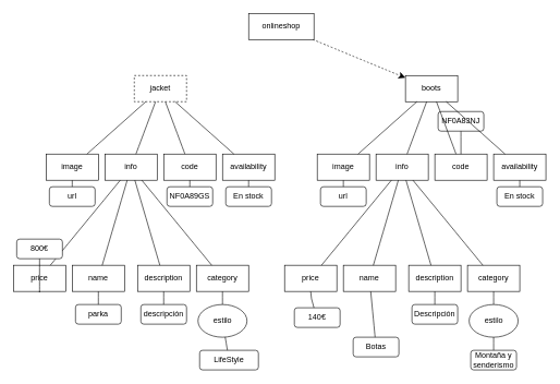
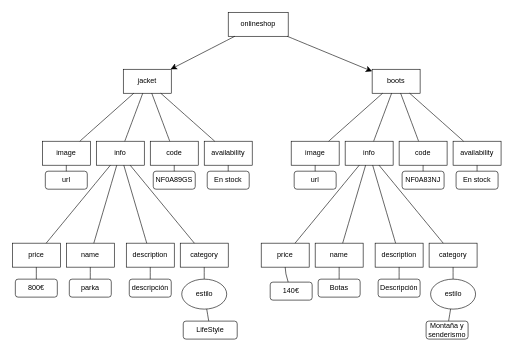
  <mxCell id="0" />
  <mxCell id="1" parent="0" />
  <mxCell id="2" value="onlineshop" style="rounded=0;whiteSpace=wrap;html=1;" vertex="1" parent="1"><mxGeometry x="380" y="20" width="100" height="40" as="geometry" /></mxCell>
- <mxCell id="4" value="" style="endArrow=classic;html=1;rounded=0;fontSize=12;startSize=8;endSize=8;curved=1;dashed=1;" edge="1" parent="1" source="2" target="6"><mxGeometry width="50" height="50" relative="1" as="geometry"><mxPoint x="380" y="185" as="sourcePoint" /><mxPoint x="450" y="115" as="targetPoint" /></mxGeometry></mxCell>
- <mxCell id="5" value="jacket" style="rounded=0;whiteSpace=wrap;html=1;dashed=1;" vertex="1" parent="1"><mxGeometry x="205" y="115" width="80" height="40" as="geometry" /></mxCell>
+ <mxCell id="3" value="" style="endArrow=classic;html=1;rounded=0;fontSize=12;startSize=8;endSize=8;curved=1;" edge="1" parent="1" source="2" target="5"><mxGeometry width="50" height="50" relative="1" as="geometry"><mxPoint x="380" y="185" as="sourcePoint" /><mxPoint x="330" y="115" as="targetPoint" /></mxGeometry></mxCell>
+ <mxCell id="4" value="" style="endArrow=classic;html=1;rounded=0;fontSize=12;startSize=8;endSize=8;curved=1;" edge="1" parent="1" source="2" target="6"><mxGeometry width="50" height="50" relative="1" as="geometry"><mxPoint x="380" y="185" as="sourcePoint" /><mxPoint x="450" y="115" as="targetPoint" /></mxGeometry></mxCell>
+ <mxCell id="5" value="jacket" style="rounded=0;whiteSpace=wrap;html=1;" vertex="1" parent="1"><mxGeometry x="205" y="115" width="80" height="40" as="geometry" /></mxCell>
  <mxCell id="6" value="boots" style="rounded=0;whiteSpace=wrap;html=1;" vertex="1" parent="1"><mxGeometry x="620" y="115" width="80" height="40" as="geometry" /></mxCell>
  <mxCell id="7" value="category" style="rounded=0;whiteSpace=wrap;html=1;" vertex="1" parent="1"><mxGeometry x="300" y="405" width="80" height="40" as="geometry" /></mxCell>
  <mxCell id="8" value="image" style="rounded=0;whiteSpace=wrap;html=1;" vertex="1" parent="1"><mxGeometry x="70" y="235" width="80" height="40" as="geometry" /></mxCell>
  <mxCell id="9" value="availability" style="rounded=0;whiteSpace=wrap;html=1;" vertex="1" parent="1"><mxGeometry x="340" y="235" width="80" height="40" as="geometry" /></mxCell>
  <mxCell id="10" value="price" style="rounded=0;whiteSpace=wrap;html=1;" vertex="1" parent="1"><mxGeometry x="20" y="405" width="80" height="40" as="geometry" /></mxCell>
  <mxCell id="11" value="description" style="rounded=0;whiteSpace=wrap;html=1;" vertex="1" parent="1"><mxGeometry x="210" y="405" width="80" height="40" as="geometry" /></mxCell>
  <mxCell id="12" value="name" style="rounded=0;whiteSpace=wrap;html=1;" vertex="1" parent="1"><mxGeometry x="110" y="405" width="80" height="40" as="geometry" /></mxCell>
  <mxCell id="13" value="info" style="rounded=0;whiteSpace=wrap;html=1;" vertex="1" parent="1"><mxGeometry x="160" y="235" width="80" height="40" as="geometry" /></mxCell>
  <mxCell id="14" value="code" style="rounded=0;whiteSpace=wrap;html=1;" vertex="1" parent="1"><mxGeometry x="250" y="235" width="80" height="40" as="geometry" /></mxCell>
  <mxCell id="15" value="" style="endArrow=none;html=1;rounded=0;fontSize=12;startSize=8;endSize=8;curved=1;" edge="1" parent="1" source="12" target="13"><mxGeometry width="50" height="50" relative="1" as="geometry"><mxPoint x="190" y="365" as="sourcePoint" /><mxPoint x="240" y="315" as="targetPoint" /></mxGeometry></mxCell>
  <mxCell id="16" value="" style="endArrow=none;html=1;rounded=0;fontSize=12;startSize=8;endSize=8;curved=1;" edge="1" parent="1" source="10" target="13"><mxGeometry width="50" height="50" relative="1" as="geometry"><mxPoint x="166" y="415" as="sourcePoint" /><mxPoint x="204" y="285" as="targetPoint" /></mxGeometry></mxCell>
  <mxCell id="17" value="" style="endArrow=none;html=1;rounded=0;fontSize=12;startSize=8;endSize=8;curved=1;" edge="1" parent="1" source="11" target="13"><mxGeometry width="50" height="50" relative="1" as="geometry"><mxPoint x="176" y="425" as="sourcePoint" /><mxPoint x="214" y="295" as="targetPoint" /></mxGeometry></mxCell>
  <mxCell id="18" value="" style="endArrow=none;html=1;rounded=0;fontSize=12;startSize=8;endSize=8;curved=1;" edge="1" parent="1" source="7" target="13"><mxGeometry width="50" height="50" relative="1" as="geometry"><mxPoint x="186" y="435" as="sourcePoint" /><mxPoint x="224" y="305" as="targetPoint" /></mxGeometry></mxCell>
  <mxCell id="19" value="" style="endArrow=none;html=1;rounded=0;fontSize=12;startSize=8;endSize=8;curved=1;" edge="1" parent="1" source="13" target="5"><mxGeometry width="50" height="50" relative="1" as="geometry"><mxPoint x="196" y="445" as="sourcePoint" /><mxPoint x="234" y="315" as="targetPoint" /></mxGeometry></mxCell>
  <mxCell id="20" value="" style="endArrow=none;html=1;rounded=0;fontSize=12;startSize=8;endSize=8;curved=1;" edge="1" parent="1" source="14" target="5"><mxGeometry width="50" height="50" relative="1" as="geometry"><mxPoint x="206" y="455" as="sourcePoint" /><mxPoint x="244" y="325" as="targetPoint" /></mxGeometry></mxCell>
  <mxCell id="21" value="" style="endArrow=none;html=1;rounded=0;fontSize=12;startSize=8;endSize=8;curved=1;" edge="1" parent="1" source="9" target="5"><mxGeometry width="50" height="50" relative="1" as="geometry"><mxPoint x="216" y="465" as="sourcePoint" /><mxPoint x="254" y="335" as="targetPoint" /></mxGeometry></mxCell>
  <mxCell id="22" value="" style="endArrow=none;html=1;rounded=0;fontSize=12;startSize=8;endSize=8;curved=1;" edge="1" parent="1" source="8" target="5"><mxGeometry width="50" height="50" relative="1" as="geometry"><mxPoint x="226" y="475" as="sourcePoint" /><mxPoint x="264" y="345" as="targetPoint" /></mxGeometry></mxCell>
  <mxCell id="23" value="url" style="rounded=1;whiteSpace=wrap;html=1;" vertex="1" parent="1"><mxGeometry x="75" y="285" width="70" height="30" as="geometry" /></mxCell>
  <mxCell id="24" value="" style="endArrow=none;html=1;rounded=0;fontSize=12;startSize=8;endSize=8;curved=1;" edge="1" parent="1" source="23" target="8"><mxGeometry width="50" height="50" relative="1" as="geometry"><mxPoint x="180" y="285" as="sourcePoint" /><mxPoint x="230" y="235" as="targetPoint" /></mxGeometry></mxCell>
  <mxCell id="25" value="NF0A89GS" style="rounded=1;whiteSpace=wrap;html=1;" vertex="1" parent="1"><mxGeometry x="255" y="285" width="70" height="30" as="geometry" /></mxCell>
  <mxCell id="26" value="" style="endArrow=none;html=1;rounded=0;fontSize=12;startSize=8;endSize=8;curved=1;" edge="1" parent="1" source="25" target="14"><mxGeometry width="50" height="50" relative="1" as="geometry"><mxPoint x="260" y="305" as="sourcePoint" /><mxPoint x="310" y="255" as="targetPoint" /></mxGeometry></mxCell>
  <mxCell id="27" value="En stock" style="rounded=1;whiteSpace=wrap;html=1;" vertex="1" parent="1"><mxGeometry x="345" y="285" width="70" height="30" as="geometry" /></mxCell>
  <mxCell id="28" value="" style="endArrow=none;html=1;rounded=0;fontSize=12;startSize=8;endSize=8;curved=1;" edge="1" parent="1" source="27" target="9"><mxGeometry width="50" height="50" relative="1" as="geometry"><mxPoint x="290" y="305" as="sourcePoint" /><mxPoint x="340" y="255" as="targetPoint" /></mxGeometry></mxCell>
- <mxCell id="29" value="800€" style="rounded=1;whiteSpace=wrap;html=1;" vertex="1" parent="1"><mxGeometry x="25" y="365" width="70" height="30" as="geometry" /></mxCell>
+ <mxCell id="29" value="800€" style="rounded=1;whiteSpace=wrap;html=1;" vertex="1" parent="1"><mxGeometry x="25" y="465" width="70" height="30" as="geometry" /></mxCell>
  <mxCell id="30" value="parka" style="rounded=1;whiteSpace=wrap;html=1;" vertex="1" parent="1"><mxGeometry x="115" y="465" width="70" height="30" as="geometry" /></mxCell>
  <mxCell id="31" value="descripción" style="rounded=1;whiteSpace=wrap;html=1;" vertex="1" parent="1"><mxGeometry x="215" y="465" width="70" height="30" as="geometry" /></mxCell>
  <mxCell id="32" value="LifeStyle" style="rounded=1;whiteSpace=wrap;html=1;" vertex="1" parent="1"><mxGeometry x="305" y="535" width="90" height="30" as="geometry" /></mxCell>
  <mxCell id="33" value="" style="endArrow=none;html=1;rounded=0;fontSize=12;startSize=8;endSize=8;curved=1;" edge="1" parent="1" source="29" target="10"><mxGeometry width="50" height="50" relative="1" as="geometry"><mxPoint x="90" y="405" as="sourcePoint" /><mxPoint x="140" y="355" as="targetPoint" /><Array as="points"><mxPoint x="60" y="455" /></Array></mxGeometry></mxCell>
  <mxCell id="34" value="" style="endArrow=none;html=1;rounded=0;fontSize=12;startSize=8;endSize=8;curved=1;" edge="1" parent="1" source="30" target="12"><mxGeometry width="50" height="50" relative="1" as="geometry"><mxPoint x="90" y="405" as="sourcePoint" /><mxPoint x="140" y="355" as="targetPoint" /></mxGeometry></mxCell>
  <mxCell id="35" value="" style="endArrow=none;html=1;rounded=0;fontSize=12;startSize=8;endSize=8;curved=1;" edge="1" parent="1" source="31" target="11"><mxGeometry width="50" height="50" relative="1" as="geometry"><mxPoint x="90" y="405" as="sourcePoint" /><mxPoint x="140" y="355" as="targetPoint" /></mxGeometry></mxCell>
  <mxCell id="36" value="category" style="rounded=0;whiteSpace=wrap;html=1;" vertex="1" parent="1"><mxGeometry x="715" y="405" width="80" height="40" as="geometry" /></mxCell>
  <mxCell id="37" value="image" style="rounded=0;whiteSpace=wrap;html=1;" vertex="1" parent="1"><mxGeometry x="485" y="235" width="80" height="40" as="geometry" /></mxCell>
  <mxCell id="38" value="availability" style="rounded=0;whiteSpace=wrap;html=1;" vertex="1" parent="1"><mxGeometry x="755" y="235" width="80" height="40" as="geometry" /></mxCell>
  <mxCell id="39" value="price" style="rounded=0;whiteSpace=wrap;html=1;" vertex="1" parent="1"><mxGeometry x="435" y="405" width="80" height="40" as="geometry" /></mxCell>
  <mxCell id="40" value="description" style="rounded=0;whiteSpace=wrap;html=1;" vertex="1" parent="1"><mxGeometry x="625" y="405" width="80" height="40" as="geometry" /></mxCell>
  <mxCell id="41" value="name" style="rounded=0;whiteSpace=wrap;html=1;" vertex="1" parent="1"><mxGeometry x="525" y="405" width="80" height="40" as="geometry" /></mxCell>
  <mxCell id="42" value="info" style="rounded=0;whiteSpace=wrap;html=1;" vertex="1" parent="1"><mxGeometry x="575" y="235" width="80" height="40" as="geometry" /></mxCell>
  <mxCell id="43" value="code" style="rounded=0;whiteSpace=wrap;html=1;" vertex="1" parent="1"><mxGeometry x="665" y="235" width="80" height="40" as="geometry" /></mxCell>
  <mxCell id="44" value="" style="endArrow=none;html=1;rounded=0;fontSize=12;startSize=8;endSize=8;curved=1;" edge="1" parent="1" source="41" target="42"><mxGeometry width="50" height="50" relative="1" as="geometry"><mxPoint x="605" y="365" as="sourcePoint" /><mxPoint x="655" y="315" as="targetPoint" /></mxGeometry></mxCell>
  <mxCell id="45" value="" style="endArrow=none;html=1;rounded=0;fontSize=12;startSize=8;endSize=8;curved=1;" edge="1" parent="1" source="39" target="42"><mxGeometry width="50" height="50" relative="1" as="geometry"><mxPoint x="581" y="415" as="sourcePoint" /><mxPoint x="619" y="285" as="targetPoint" /></mxGeometry></mxCell>
  <mxCell id="46" value="" style="endArrow=none;html=1;rounded=0;fontSize=12;startSize=8;endSize=8;curved=1;" edge="1" parent="1" source="40" target="42"><mxGeometry width="50" height="50" relative="1" as="geometry"><mxPoint x="591" y="425" as="sourcePoint" /><mxPoint x="629" y="295" as="targetPoint" /></mxGeometry></mxCell>
  <mxCell id="47" value="" style="endArrow=none;html=1;rounded=0;fontSize=12;startSize=8;endSize=8;curved=1;" edge="1" parent="1" source="36" target="42"><mxGeometry width="50" height="50" relative="1" as="geometry"><mxPoint x="601" y="435" as="sourcePoint" /><mxPoint x="639" y="305" as="targetPoint" /></mxGeometry></mxCell>
  <mxCell id="48" value="url" style="rounded=1;whiteSpace=wrap;html=1;" vertex="1" parent="1"><mxGeometry x="490" y="285" width="70" height="30" as="geometry" /></mxCell>
  <mxCell id="49" value="" style="endArrow=none;html=1;rounded=0;fontSize=12;startSize=8;endSize=8;curved=1;" edge="1" parent="1" source="48" target="37"><mxGeometry width="50" height="50" relative="1" as="geometry"><mxPoint x="595" y="285" as="sourcePoint" /><mxPoint x="645" y="235" as="targetPoint" /></mxGeometry></mxCell>
- <mxCell id="50" value="NF0A83NJ" style="rounded=1;whiteSpace=wrap;html=1;" vertex="1" parent="1"><mxGeometry x="670" y="170" width="70" height="30" as="geometry" /></mxCell>
+ <mxCell id="50" value="NF0A83NJ" style="rounded=1;whiteSpace=wrap;html=1;" vertex="1" parent="1"><mxGeometry x="670" y="285" width="70" height="30" as="geometry" /></mxCell>
  <mxCell id="51" value="" style="endArrow=none;html=1;rounded=0;fontSize=12;startSize=8;endSize=8;curved=1;" edge="1" parent="1" source="50" target="43"><mxGeometry width="50" height="50" relative="1" as="geometry"><mxPoint x="675" y="305" as="sourcePoint" /><mxPoint x="725" y="255" as="targetPoint" /></mxGeometry></mxCell>
  <mxCell id="52" value="En stock" style="rounded=1;whiteSpace=wrap;html=1;" vertex="1" parent="1"><mxGeometry x="760" y="285" width="70" height="30" as="geometry" /></mxCell>
  <mxCell id="53" value="" style="endArrow=none;html=1;rounded=0;fontSize=12;startSize=8;endSize=8;curved=1;" edge="1" parent="1" source="52" target="38"><mxGeometry width="50" height="50" relative="1" as="geometry"><mxPoint x="705" y="305" as="sourcePoint" /><mxPoint x="755" y="255" as="targetPoint" /></mxGeometry></mxCell>
  <mxCell id="54" value="140€" style="rounded=1;whiteSpace=wrap;html=1;" vertex="1" parent="1"><mxGeometry x="450" y="470" width="70" height="30" as="geometry" /></mxCell>
- <mxCell id="55" value="Botas" style="rounded=1;whiteSpace=wrap;html=1;" vertex="1" parent="1"><mxGeometry x="540" y="515" width="70" height="30" as="geometry" /></mxCell>
+ <mxCell id="55" value="Botas" style="rounded=1;whiteSpace=wrap;html=1;" vertex="1" parent="1"><mxGeometry x="530" y="465" width="70" height="30" as="geometry" /></mxCell>
  <mxCell id="56" value="Descripción" style="rounded=1;whiteSpace=wrap;html=1;" vertex="1" parent="1"><mxGeometry x="630" y="465" width="70" height="30" as="geometry" /></mxCell>
  <mxCell id="57" value="" style="endArrow=none;html=1;rounded=0;fontSize=12;startSize=8;endSize=8;curved=1;" edge="1" parent="1" source="54" target="39"><mxGeometry width="50" height="50" relative="1" as="geometry"><mxPoint x="505" y="405" as="sourcePoint" /><mxPoint x="555" y="355" as="targetPoint" /><Array as="points"><mxPoint x="475" y="455" /></Array></mxGeometry></mxCell>
  <mxCell id="58" value="" style="endArrow=none;html=1;rounded=0;fontSize=12;startSize=8;endSize=8;curved=1;" edge="1" parent="1" source="55" target="41"><mxGeometry width="50" height="50" relative="1" as="geometry"><mxPoint x="505" y="405" as="sourcePoint" /><mxPoint x="555" y="355" as="targetPoint" /></mxGeometry></mxCell>
  <mxCell id="59" value="" style="endArrow=none;html=1;rounded=0;fontSize=12;startSize=8;endSize=8;curved=1;" edge="1" parent="1" source="56" target="40"><mxGeometry width="50" height="50" relative="1" as="geometry"><mxPoint x="505" y="405" as="sourcePoint" /><mxPoint x="555" y="355" as="targetPoint" /></mxGeometry></mxCell>
  <mxCell id="60" value="" style="endArrow=none;html=1;rounded=0;fontSize=12;startSize=8;endSize=8;curved=1;" edge="1" parent="1" target="36"><mxGeometry width="50" height="50" relative="1" as="geometry"><mxPoint x="755" y="465" as="sourcePoint" /><mxPoint x="695" y="335" as="targetPoint" /></mxGeometry></mxCell>
  <mxCell id="61" value="" style="endArrow=none;html=1;rounded=0;fontSize=12;startSize=8;endSize=8;curved=1;" edge="1" parent="1" source="37" target="6"><mxGeometry width="50" height="50" relative="1" as="geometry"><mxPoint x="520" y="275" as="sourcePoint" /><mxPoint x="570" y="225" as="targetPoint" /></mxGeometry></mxCell>
  <mxCell id="62" value="" style="endArrow=none;html=1;rounded=0;fontSize=12;startSize=8;endSize=8;curved=1;" edge="1" parent="1" source="42" target="6"><mxGeometry width="50" height="50" relative="1" as="geometry"><mxPoint x="520" y="275" as="sourcePoint" /><mxPoint x="570" y="225" as="targetPoint" /></mxGeometry></mxCell>
  <mxCell id="63" value="" style="endArrow=none;html=1;rounded=0;fontSize=12;startSize=8;endSize=8;curved=1;" edge="1" parent="1" source="43" target="6"><mxGeometry width="50" height="50" relative="1" as="geometry"><mxPoint x="700" y="255" as="sourcePoint" /><mxPoint x="750" y="205" as="targetPoint" /></mxGeometry></mxCell>
  <mxCell id="64" value="" style="endArrow=none;html=1;rounded=0;fontSize=12;startSize=8;endSize=8;curved=1;" edge="1" parent="1" source="38" target="6"><mxGeometry width="50" height="50" relative="1" as="geometry"><mxPoint x="700" y="255" as="sourcePoint" /><mxPoint x="750" y="205" as="targetPoint" /></mxGeometry></mxCell>
  <mxCell id="65" value="estilo" style="ellipse;whiteSpace=wrap;html=1;" vertex="1" parent="1"><mxGeometry x="302.5" y="465" width="75" height="50" as="geometry" /></mxCell>
  <mxCell id="66" value="" style="endArrow=none;html=1;rounded=0;fontSize=12;startSize=8;endSize=8;curved=1;" edge="1" parent="1" source="65" target="7"><mxGeometry width="50" height="50" relative="1" as="geometry"><mxPoint x="310" y="585" as="sourcePoint" /><mxPoint x="360" y="535" as="targetPoint" /></mxGeometry></mxCell>
  <mxCell id="67" value="" style="endArrow=none;html=1;rounded=0;fontSize=12;startSize=8;endSize=8;curved=1;" edge="1" parent="1" source="32" target="65"><mxGeometry width="50" height="50" relative="1" as="geometry"><mxPoint x="310" y="585" as="sourcePoint" /><mxPoint x="360" y="535" as="targetPoint" /></mxGeometry></mxCell>
- <mxCell id="68" value="Montaña y senderismo" style="rounded=1;whiteSpace=wrap;html=1;" vertex="1" parent="1"><mxGeometry x="720" y="535" width="70" height="30" as="geometry" /></mxCell>
+ <mxCell id="68" value="Montaña y senderismo" style="rounded=1;whiteSpace=wrap;html=1;" vertex="1" parent="1"><mxGeometry x="710" y="535" width="70" height="30" as="geometry" /></mxCell>
  <mxCell id="69" value="" style="endArrow=none;html=1;rounded=0;fontSize=12;startSize=8;endSize=8;curved=1;" edge="1" parent="1" source="68" target="70"><mxGeometry width="50" height="50" relative="1" as="geometry"><mxPoint x="610" y="585" as="sourcePoint" /><mxPoint x="640" y="515" as="targetPoint" /></mxGeometry></mxCell>
  <mxCell id="70" value="estilo" style="ellipse;whiteSpace=wrap;html=1;" vertex="1" parent="1"><mxGeometry x="717.5" y="465" width="75" height="50" as="geometry" /></mxCell>
